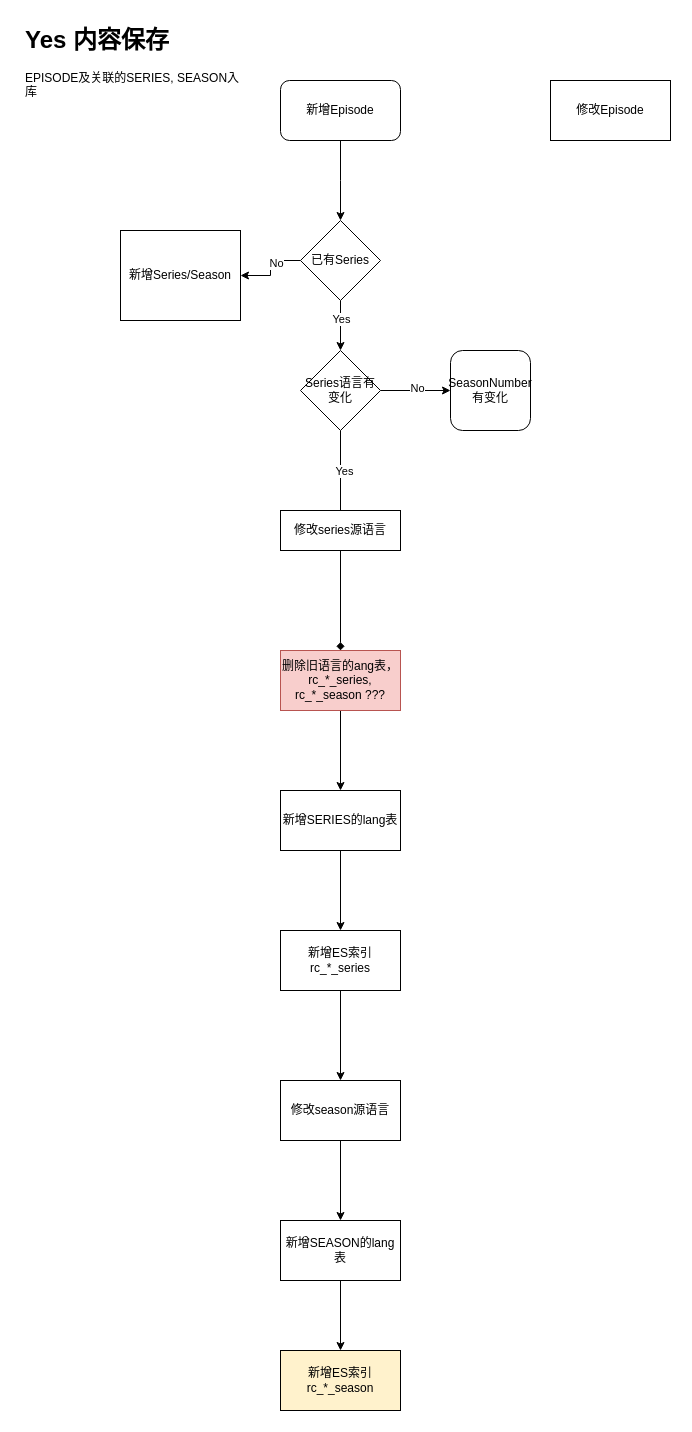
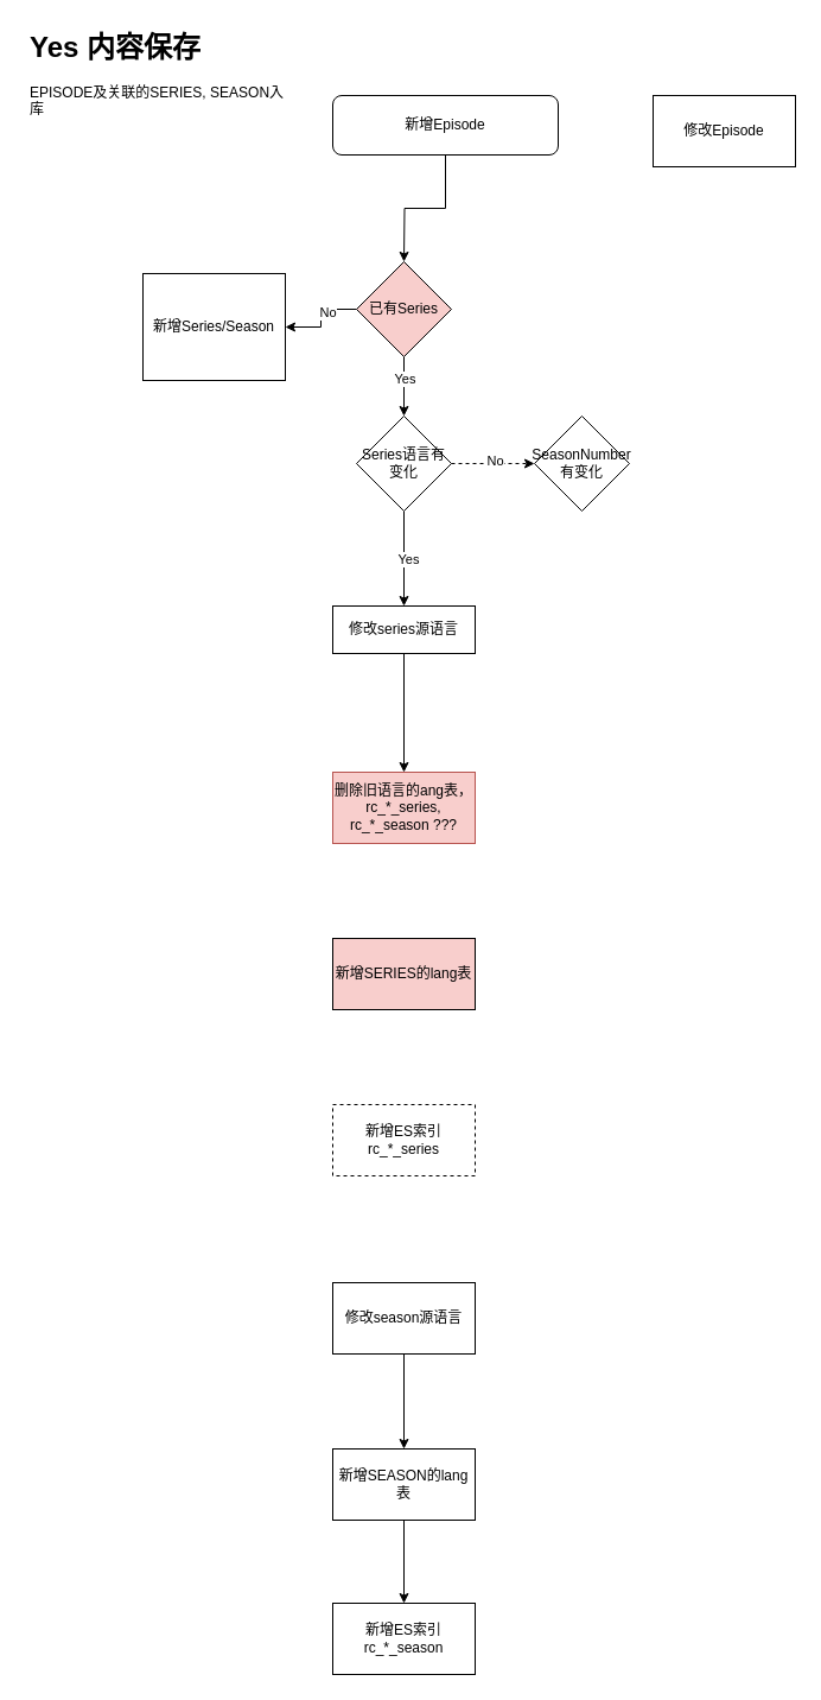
  <mxCell id="0" />
  <mxCell id="1" parent="0" />
  <mxCell id="2" value="&lt;h1&gt;Yes 内容保存&lt;/h1&gt;&lt;p&gt;EPISODE及关联的SERIES, SEASON入库&lt;/p&gt;&lt;p&gt;&lt;br&gt;&lt;/p&gt;" style="text;html=1;strokeColor=none;fillColor=none;spacing=5;spacingTop=-20;whiteSpace=wrap;overflow=hidden;rounded=0;" vertex="1" parent="1"><mxGeometry x="20" y="20" width="230" height="120" as="geometry" /></mxCell>
  <mxCell id="3" value="" style="edgeStyle=orthogonalEdgeStyle;rounded=0;orthogonalLoop=1;jettySize=auto;html=1;" edge="1" parent="1" source="4"><mxGeometry relative="1" as="geometry"><mxPoint x="340" y="220" as="targetPoint" /></mxGeometry></mxCell>
- <mxCell id="4" value="新增Episode" style="rounded=1;whiteSpace=wrap;html=1;" vertex="1" parent="1"><mxGeometry x="280" y="80" width="120" height="60" as="geometry" /></mxCell>
+ <mxCell id="4" value="新增Episode" style="rounded=1;whiteSpace=wrap;html=1;" vertex="1" parent="1"><mxGeometry x="280" y="80" width="190" height="50" as="geometry" /></mxCell>
  <mxCell id="5" value="修改Episode" style="whiteSpace=wrap;html=1;rounded=0;" vertex="1" parent="1"><mxGeometry x="550" y="80" width="120" height="60" as="geometry" /></mxCell>
  <mxCell id="6" value="" style="edgeStyle=orthogonalEdgeStyle;rounded=0;orthogonalLoop=1;jettySize=auto;html=1;" edge="1" parent="1" source="10" target="11"><mxGeometry relative="1" as="geometry" /></mxCell>
  <mxCell id="7" value="No" style="edgeLabel;html=1;align=center;verticalAlign=middle;resizable=0;points=[];" vertex="1" connectable="0" parent="6"><mxGeometry x="-0.333" y="2" relative="1" as="geometry"><mxPoint as="offset" /></mxGeometry></mxCell>
  <mxCell id="8" value="" style="edgeStyle=orthogonalEdgeStyle;rounded=0;orthogonalLoop=1;jettySize=auto;html=1;" edge="1" parent="1" source="10" target="16"><mxGeometry relative="1" as="geometry" /></mxCell>
  <mxCell id="9" value="Yes" style="edgeLabel;html=1;align=center;verticalAlign=middle;resizable=0;points=[];" vertex="1" connectable="0" parent="8"><mxGeometry x="-0.28" relative="1" as="geometry"><mxPoint as="offset" /></mxGeometry></mxCell>
- <mxCell id="10" value="已有Series" style="rhombus;whiteSpace=wrap;html=1;" vertex="1" parent="1"><mxGeometry x="300" y="220" width="80" height="80" as="geometry" /></mxCell>
+ <mxCell id="10" value="已有Series" style="rhombus;whiteSpace=wrap;html=1;fillColor=#f8cecc;" vertex="1" parent="1"><mxGeometry x="300" y="220" width="80" height="80" as="geometry" /></mxCell>
  <mxCell id="11" value="新增Series/Season" style="whiteSpace=wrap;html=1;" vertex="1" parent="1"><mxGeometry x="120" y="230" width="120" height="90" as="geometry" /></mxCell>
- <mxCell id="12" value="" style="edgeStyle=orthogonalEdgeStyle;rounded=0;orthogonalLoop=1;jettySize=auto;html=1;endArrow=none;" edge="1" parent="1" source="16" target="18"><mxGeometry relative="1" as="geometry" /></mxCell>
+ <mxCell id="12" value="" style="edgeStyle=orthogonalEdgeStyle;rounded=0;orthogonalLoop=1;jettySize=auto;html=1;" edge="1" parent="1" source="16" target="18"><mxGeometry relative="1" as="geometry" /></mxCell>
  <mxCell id="13" value="Yes" style="edgeLabel;html=1;align=center;verticalAlign=middle;resizable=0;points=[];" vertex="1" connectable="0" parent="12"><mxGeometry y="3" relative="1" as="geometry"><mxPoint as="offset" /></mxGeometry></mxCell>
- <mxCell id="14" value="" style="edgeStyle=orthogonalEdgeStyle;rounded=0;orthogonalLoop=1;jettySize=auto;html=1;" edge="1" parent="1" source="16" target="19"><mxGeometry relative="1" as="geometry" /></mxCell>
+ <mxCell id="14" value="" style="edgeStyle=orthogonalEdgeStyle;rounded=0;orthogonalLoop=1;jettySize=auto;html=1;dashed=1;" edge="1" parent="1" source="16" target="19"><mxGeometry relative="1" as="geometry" /></mxCell>
  <mxCell id="15" value="No" style="edgeLabel;html=1;align=center;verticalAlign=middle;resizable=0;points=[];" vertex="1" connectable="0" parent="14"><mxGeometry x="0.029" y="3" relative="1" as="geometry"><mxPoint as="offset" /></mxGeometry></mxCell>
  <mxCell id="16" value="Series语言有变化" style="rhombus;whiteSpace=wrap;html=1;" vertex="1" parent="1"><mxGeometry x="300" y="350" width="80" height="80" as="geometry" /></mxCell>
- <mxCell id="17" value="" style="edgeStyle=orthogonalEdgeStyle;rounded=0;orthogonalLoop=1;jettySize=auto;html=1;endArrow=diamond;" edge="1" parent="1" source="18" target="21"><mxGeometry relative="1" as="geometry" /></mxCell>
+ <mxCell id="17" value="" style="edgeStyle=orthogonalEdgeStyle;rounded=0;orthogonalLoop=1;jettySize=auto;html=1;" edge="1" parent="1" source="18" target="21"><mxGeometry relative="1" as="geometry" /></mxCell>
  <mxCell id="18" value="修改series源语言" style="whiteSpace=wrap;html=1;" vertex="1" parent="1"><mxGeometry x="280" y="510" width="120" height="40" as="geometry" /></mxCell>
- <mxCell id="19" value="SeasonNumber有变化" style="whiteSpace=wrap;html=1;rounded=1;" vertex="1" parent="1"><mxGeometry x="450" y="350" width="80" height="80" as="geometry" /></mxCell>
- <mxCell id="20" value="" style="edgeStyle=orthogonalEdgeStyle;rounded=0;orthogonalLoop=1;jettySize=auto;html=1;" edge="1" parent="1" source="21" target="23"><mxGeometry relative="1" as="geometry" /></mxCell>
+ <mxCell id="19" value="SeasonNumber有变化" style="rhombus;whiteSpace=wrap;html=1;" vertex="1" parent="1"><mxGeometry x="450" y="350" width="80" height="80" as="geometry" /></mxCell>
  <mxCell id="21" value="删除旧语言的ang表，rc_*_series, rc_*_season ???" style="whiteSpace=wrap;html=1;fillColor=#f8cecc;strokeColor=#b85450;" vertex="1" parent="1"><mxGeometry x="280" y="650" width="120" height="60" as="geometry" /></mxCell>
- <mxCell id="22" value="" style="edgeStyle=orthogonalEdgeStyle;rounded=0;orthogonalLoop=1;jettySize=auto;html=1;" edge="1" parent="1" source="23" target="25"><mxGeometry relative="1" as="geometry" /></mxCell>
- <mxCell id="23" value="新增SERIES的lang表" style="whiteSpace=wrap;html=1;" vertex="1" parent="1"><mxGeometry x="280" y="790" width="120" height="60" as="geometry" /></mxCell>
- <mxCell id="24" value="" style="edgeStyle=orthogonalEdgeStyle;rounded=0;orthogonalLoop=1;jettySize=auto;html=1;" edge="1" parent="1" source="25" target="27"><mxGeometry relative="1" as="geometry" /></mxCell>
- <mxCell id="25" value="新增ES索引rc_*_series" style="whiteSpace=wrap;html=1;" vertex="1" parent="1"><mxGeometry x="280" y="930" width="120" height="60" as="geometry" /></mxCell>
+ <mxCell id="23" value="新增SERIES的lang表" style="whiteSpace=wrap;html=1;fillColor=#f8cecc;" vertex="1" parent="1"><mxGeometry x="280" y="790" width="120" height="60" as="geometry" /></mxCell>
+ <mxCell id="25" value="新增ES索引rc_*_series" style="whiteSpace=wrap;html=1;dashed=1;" vertex="1" parent="1"><mxGeometry x="280" y="930" width="120" height="60" as="geometry" /></mxCell>
  <mxCell id="26" value="" style="edgeStyle=orthogonalEdgeStyle;rounded=0;orthogonalLoop=1;jettySize=auto;html=1;" edge="1" parent="1" source="27" target="29"><mxGeometry relative="1" as="geometry" /></mxCell>
  <mxCell id="27" value="修改season源语言" style="whiteSpace=wrap;html=1;" vertex="1" parent="1"><mxGeometry x="280" y="1080" width="120" height="60" as="geometry" /></mxCell>
  <mxCell id="28" value="" style="edgeStyle=orthogonalEdgeStyle;rounded=0;orthogonalLoop=1;jettySize=auto;html=1;" edge="1" parent="1" source="29" target="30"><mxGeometry relative="1" as="geometry" /></mxCell>
  <mxCell id="29" value="新增SEASON的lang表" style="whiteSpace=wrap;html=1;" vertex="1" parent="1"><mxGeometry x="280" y="1220" width="120" height="60" as="geometry" /></mxCell>
- <mxCell id="30" value="新增ES索引rc_*_season" style="whiteSpace=wrap;html=1;fillColor=#fff2cc;" vertex="1" parent="1"><mxGeometry x="280" y="1350" width="120" height="60" as="geometry" /></mxCell>
+ <mxCell id="30" value="新增ES索引rc_*_season" style="whiteSpace=wrap;html=1;" vertex="1" parent="1"><mxGeometry x="280" y="1350" width="120" height="60" as="geometry" /></mxCell>
